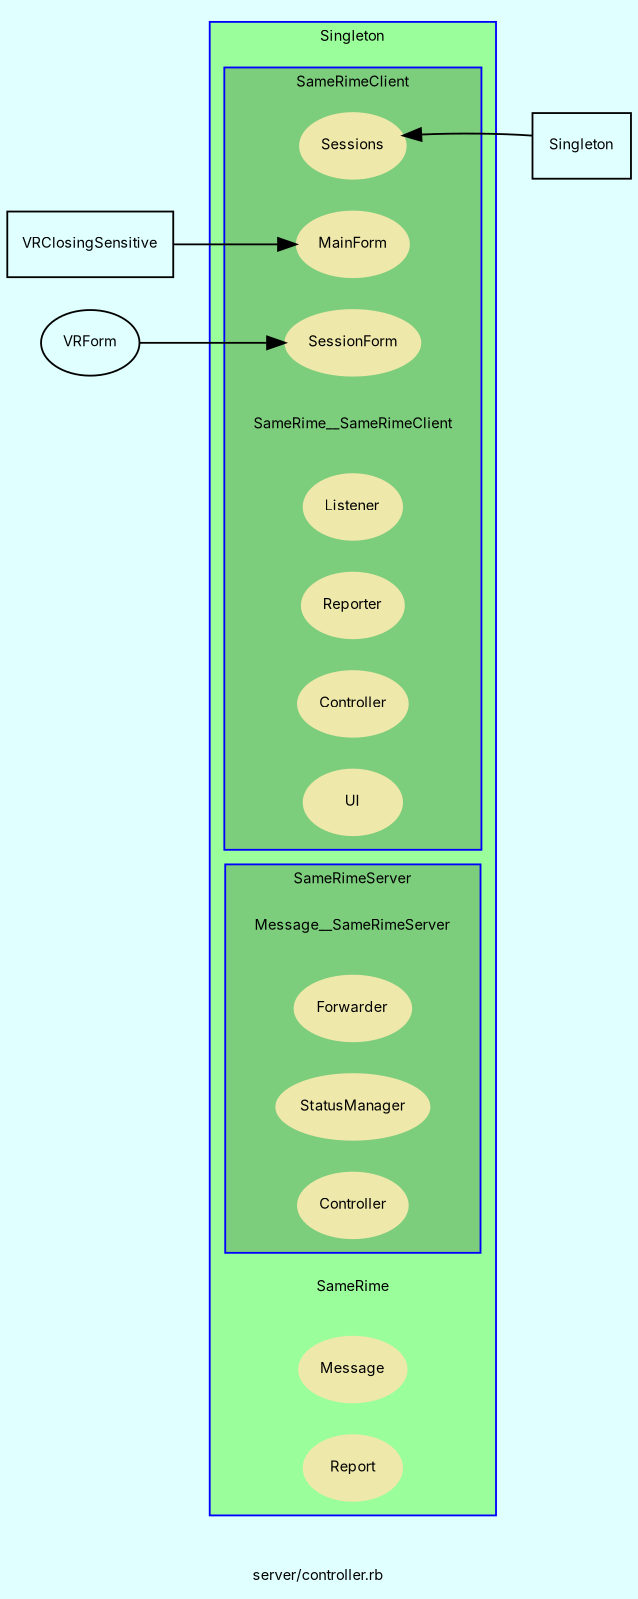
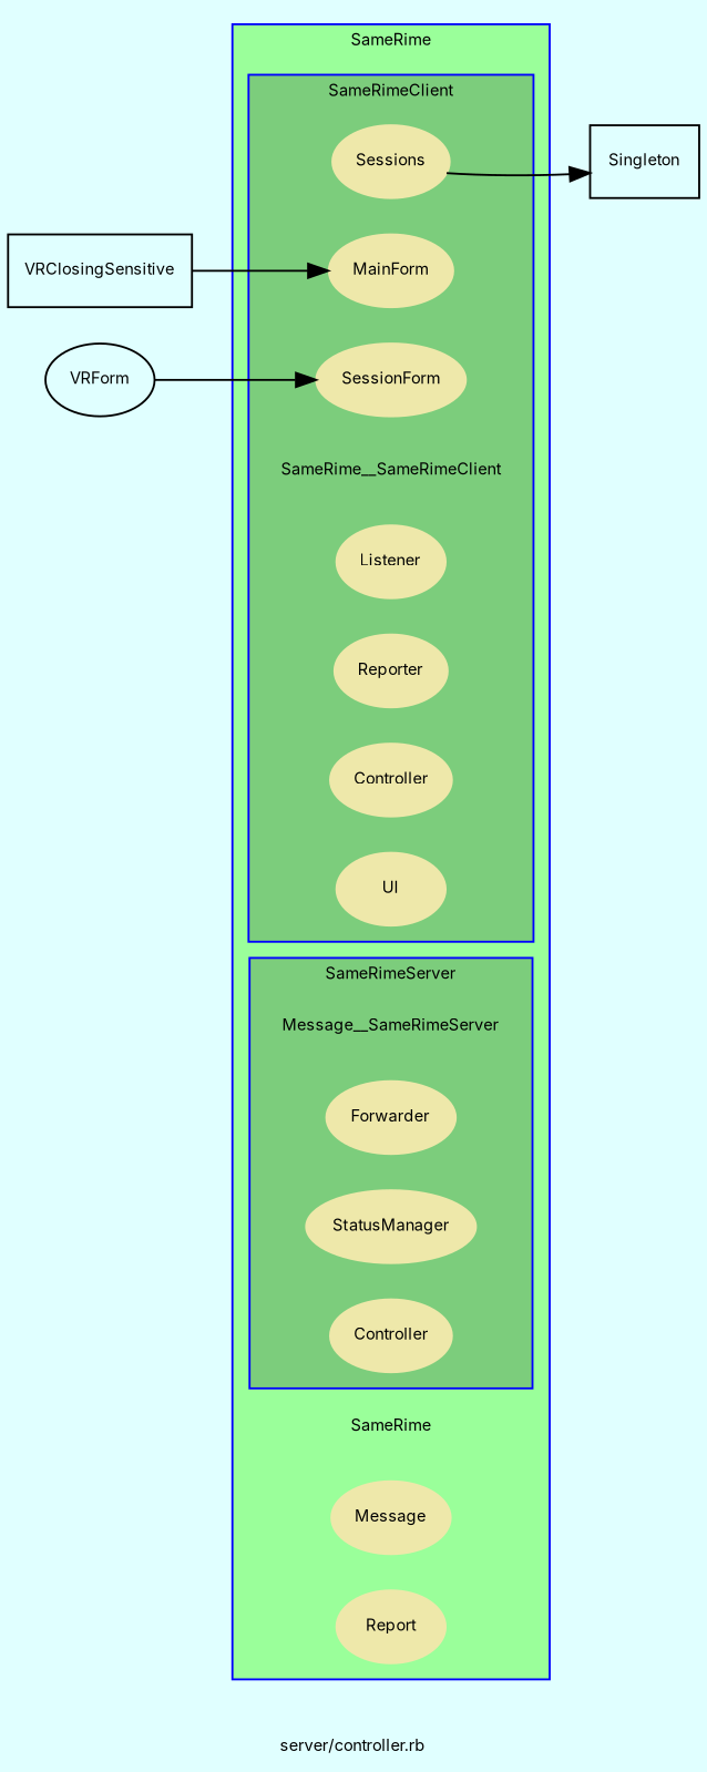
  digraph {
    bgcolor=lightcyan1
    compound=true
    fontname=Inter
    fontsize=8
    label="server/controller.rb"
    rankdir=LR
    node [color=palegoldenrod fontcolor=black fontname=Inter fontsize=8 shape=ellipse style=filled]
    edge [fontname=Inter]
    n1 [label=Sessions]
    n2 [label=MainForm]
    n3 [label=SessionForm]
    SameRime__SameRimeClient [color=black height=0.01 shape=plaintext width=0.01 fontcolor="" style=""]
    n5 [label=Listener]
    n6 [label=Reporter]
    n7 [label=Controller]
    n8 [label=UI]
    n9 [color=black height=0.01 label=Message__SameRimeServer shape=plaintext width=0.01 fontcolor="" style=""]
    n10 [label=Forwarder]
    n11 [label=StatusManager]
    n12 [label=Controller]
    SameRime [color=black height=0.01 shape=plaintext width=0.01 fontcolor="" style=""]
    n14 [label=Message]
    n15 [label=Report]
    n16 [color=black label=Singleton shape=box fontcolor="" style=""]
    n17 [color=black label=VRClosingSensitive shape=box fontcolor="" style=""]
    n18 [color=black label=VRForm fontcolor="" shape="" style=""]
    subgraph cluster_1 {
      color=blue
      fillcolor=palegreen1
-     label=Singleton
+     label=SameRime
      style=filled
      SameRime
      n14
      n15
      subgraph cluster_2 {
        color=blue
        fillcolor=palegreen3
        label=SameRimeClient
        style=filled
        n1
        n2
        n3
        SameRime__SameRimeClient
        n5
        n6
        n7
        n8
      }
      subgraph cluster_3 {
        color=blue
        fillcolor=palegreen3
        label=SameRimeServer
        style=filled
        n9
        n10
        n11
        n12
      }
    }
-   n16 -> n1
+   n1 -> n16
    n17 -> n2
    n18 -> n3
  }
